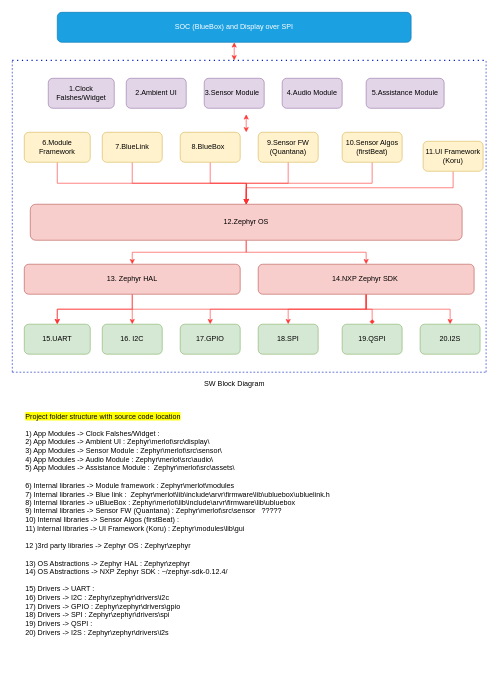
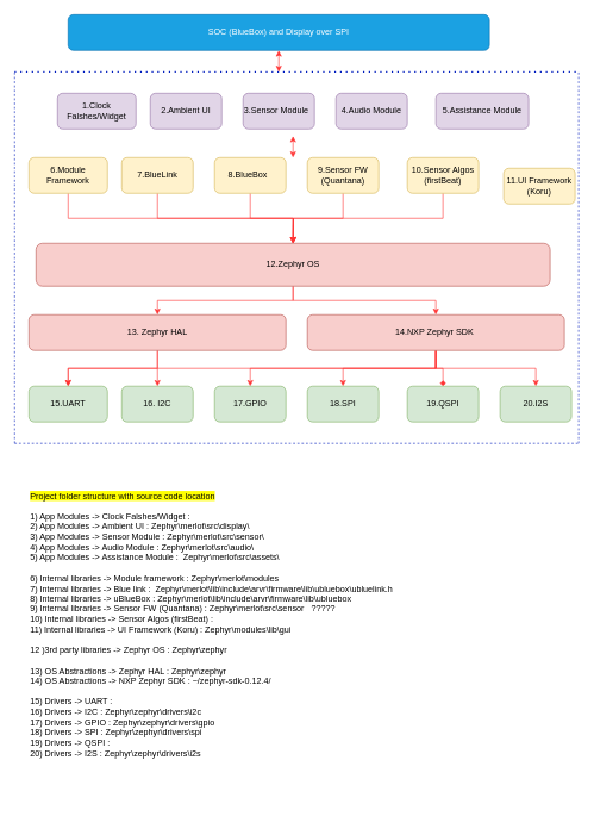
  <mxCell id="0" />
  <mxCell id="1" parent="0" />
  <mxCell id="2" style="edgeStyle=orthogonalEdgeStyle;rounded=0;orthogonalLoop=1;jettySize=auto;html=1;exitX=0.5;exitY=1;exitDx=0;exitDy=0;entryX=0.5;entryY=0;entryDx=0;entryDy=0;strokeColor=#FF3333;" edge="1" parent="1" source="3" target="16"><mxGeometry relative="1" as="geometry" /></mxCell>
  <mxCell id="3" value="6.Module Framework" style="rounded=1;whiteSpace=wrap;html=1;fillColor=#fff2cc;strokeColor=#d6b656;" vertex="1" parent="1"><mxGeometry x="40" y="220" width="110" height="50" as="geometry" /></mxCell>
  <mxCell id="4" style="edgeStyle=orthogonalEdgeStyle;rounded=0;orthogonalLoop=1;jettySize=auto;html=1;exitX=0.5;exitY=1;exitDx=0;exitDy=0;strokeColor=#FF3333;" edge="1" parent="1" source="5"><mxGeometry relative="1" as="geometry"><mxPoint x="410" y="340" as="targetPoint" /></mxGeometry></mxCell>
  <mxCell id="5" value="7.BlueLink" style="rounded=1;whiteSpace=wrap;html=1;fillColor=#fff2cc;strokeColor=#d6b656;" vertex="1" parent="1"><mxGeometry x="170" y="220" width="100" height="50" as="geometry" /></mxCell>
  <mxCell id="6" style="edgeStyle=orthogonalEdgeStyle;rounded=0;orthogonalLoop=1;jettySize=auto;html=1;exitX=0.5;exitY=1;exitDx=0;exitDy=0;entryX=0.5;entryY=0;entryDx=0;entryDy=0;strokeColor=#FF3333;" edge="1" parent="1" source="7" target="16"><mxGeometry relative="1" as="geometry" /></mxCell>
  <mxCell id="7" value="8.BlueBox&amp;nbsp;&amp;nbsp;" style="rounded=1;whiteSpace=wrap;html=1;fillColor=#fff2cc;strokeColor=#d6b656;" vertex="1" parent="1"><mxGeometry x="300" y="220" width="100" height="50" as="geometry" /></mxCell>
  <mxCell id="8" style="edgeStyle=orthogonalEdgeStyle;rounded=0;orthogonalLoop=1;jettySize=auto;html=1;exitX=0.5;exitY=1;exitDx=0;exitDy=0;strokeColor=#FF3333;" edge="1" parent="1" source="9"><mxGeometry relative="1" as="geometry"><mxPoint x="410" y="340" as="targetPoint" /></mxGeometry></mxCell>
  <mxCell id="9" value="9.&lt;span style=&quot;text-align: left&quot;&gt;Sensor FW (Quantana)&lt;/span&gt;" style="rounded=1;whiteSpace=wrap;html=1;fillColor=#fff2cc;strokeColor=#d6b656;" vertex="1" parent="1"><mxGeometry x="430" y="220" width="100" height="50" as="geometry" /></mxCell>
  <mxCell id="10" style="edgeStyle=orthogonalEdgeStyle;rounded=0;orthogonalLoop=1;jettySize=auto;html=1;exitX=0.5;exitY=1;exitDx=0;exitDy=0;strokeColor=#FF3333;" edge="1" parent="1" source="11"><mxGeometry relative="1" as="geometry"><mxPoint x="410" y="340" as="targetPoint" /></mxGeometry></mxCell>
  <mxCell id="11" value="&lt;div style=&quot;text-align: center&quot;&gt;&lt;span style=&quot;text-align: left&quot;&gt;10.Sensor Algos (firstBeat)&lt;/span&gt;&lt;/div&gt;" style="rounded=1;whiteSpace=wrap;html=1;fillColor=#fff2cc;strokeColor=#d6b656;" vertex="1" parent="1"><mxGeometry x="570" y="220" width="100" height="50" as="geometry" /></mxCell>
- <mxCell id="12" style="edgeStyle=orthogonalEdgeStyle;rounded=0;orthogonalLoop=1;jettySize=auto;html=1;exitX=0.5;exitY=1;exitDx=0;exitDy=0;entryX=0.5;entryY=0;entryDx=0;entryDy=0;strokeColor=#FF3333;" edge="1" parent="1" source="13" target="16"><mxGeometry relative="1" as="geometry" /></mxCell>
  <mxCell id="13" value="11.&lt;span style=&quot;text-align: left&quot;&gt;UI Framework (Koru)&lt;/span&gt;" style="rounded=1;whiteSpace=wrap;html=1;fillColor=#fff2cc;strokeColor=#d6b656;" vertex="1" parent="1"><mxGeometry x="705" y="235" width="100" height="50" as="geometry" /></mxCell>
  <mxCell id="14" style="edgeStyle=orthogonalEdgeStyle;rounded=0;orthogonalLoop=1;jettySize=auto;html=1;exitX=0.5;exitY=1;exitDx=0;exitDy=0;entryX=0.5;entryY=0;entryDx=0;entryDy=0;strokeColor=#FF3333;" edge="1" parent="1" source="16" target="19"><mxGeometry relative="1" as="geometry" /></mxCell>
  <mxCell id="15" style="edgeStyle=orthogonalEdgeStyle;rounded=0;orthogonalLoop=1;jettySize=auto;html=1;entryX=0.5;entryY=0;entryDx=0;entryDy=0;strokeColor=#FF3333;" edge="1" parent="1" source="16" target="25"><mxGeometry relative="1" as="geometry" /></mxCell>
  <mxCell id="16" value="&lt;span style=&quot;text-align: left&quot;&gt;12.Zephyr OS&lt;/span&gt;" style="rounded=1;whiteSpace=wrap;html=1;fillColor=#f8cecc;strokeColor=#b85450;" vertex="1" parent="1"><mxGeometry x="50" y="340" width="720" height="60" as="geometry" /></mxCell>
  <mxCell id="17" style="edgeStyle=orthogonalEdgeStyle;rounded=0;orthogonalLoop=1;jettySize=auto;html=1;exitX=0.5;exitY=1;exitDx=0;exitDy=0;entryX=0.5;entryY=0;entryDx=0;entryDy=0;strokeColor=#FF3333;" edge="1" parent="1" source="19" target="26"><mxGeometry relative="1" as="geometry" /></mxCell>
  <mxCell id="18" style="edgeStyle=orthogonalEdgeStyle;rounded=0;orthogonalLoop=1;jettySize=auto;html=1;exitX=0.5;exitY=1;exitDx=0;exitDy=0;entryX=0.5;entryY=0;entryDx=0;entryDy=0;strokeColor=#FF3333;" edge="1" parent="1" source="19" target="27"><mxGeometry relative="1" as="geometry" /></mxCell>
  <mxCell id="19" value="13.&lt;span style=&quot;text-align: left&quot;&gt;&amp;nbsp;Zephyr HAL&lt;/span&gt;" style="rounded=1;whiteSpace=wrap;html=1;fillColor=#f8cecc;strokeColor=#b85450;" vertex="1" parent="1"><mxGeometry x="40" y="440" width="360" height="50" as="geometry" /></mxCell>
  <mxCell id="20" style="edgeStyle=orthogonalEdgeStyle;rounded=0;orthogonalLoop=1;jettySize=auto;html=1;exitX=0.5;exitY=1;exitDx=0;exitDy=0;entryX=0.5;entryY=0;entryDx=0;entryDy=0;strokeColor=#FF3333;" edge="1" parent="1" source="25" target="26"><mxGeometry relative="1" as="geometry" /></mxCell>
  <mxCell id="21" style="edgeStyle=orthogonalEdgeStyle;rounded=0;orthogonalLoop=1;jettySize=auto;html=1;exitX=0.5;exitY=1;exitDx=0;exitDy=0;entryX=0.5;entryY=0;entryDx=0;entryDy=0;strokeColor=#FF3333;" edge="1" parent="1" source="25" target="28"><mxGeometry relative="1" as="geometry" /></mxCell>
  <mxCell id="22" style="edgeStyle=orthogonalEdgeStyle;rounded=0;orthogonalLoop=1;jettySize=auto;html=1;exitX=0.5;exitY=1;exitDx=0;exitDy=0;entryX=0.5;entryY=0;entryDx=0;entryDy=0;strokeColor=#FF3333;" edge="1" parent="1" source="25" target="29"><mxGeometry relative="1" as="geometry" /></mxCell>
  <mxCell id="23" style="edgeStyle=orthogonalEdgeStyle;rounded=0;orthogonalLoop=1;jettySize=auto;html=1;exitX=0.5;exitY=1;exitDx=0;exitDy=0;entryX=0.5;entryY=0;entryDx=0;entryDy=0;strokeColor=#FF3333;endArrow=diamond;" edge="1" parent="1" source="25" target="30"><mxGeometry relative="1" as="geometry" /></mxCell>
  <mxCell id="24" style="edgeStyle=orthogonalEdgeStyle;rounded=0;orthogonalLoop=1;jettySize=auto;html=1;exitX=0.5;exitY=1;exitDx=0;exitDy=0;strokeColor=#FF3333;" edge="1" parent="1" source="25" target="31"><mxGeometry relative="1" as="geometry" /></mxCell>
  <mxCell id="25" value="14.&lt;span style=&quot;text-align: left&quot;&gt;NXP Zephyr SDK&amp;nbsp;&lt;/span&gt;" style="rounded=1;whiteSpace=wrap;html=1;fillColor=#f8cecc;strokeColor=#b85450;" vertex="1" parent="1"><mxGeometry x="430" y="440" width="360" height="50" as="geometry" /></mxCell>
  <mxCell id="26" value="15.&lt;span style=&quot;text-align: left&quot;&gt;UART&lt;/span&gt;" style="rounded=1;whiteSpace=wrap;html=1;fillColor=#d5e8d4;strokeColor=#82b366;" vertex="1" parent="1"><mxGeometry x="40" y="540" width="110" height="50" as="geometry" /></mxCell>
  <mxCell id="27" value="16.&lt;span style=&quot;text-align: left&quot;&gt;&amp;nbsp;I2C&lt;/span&gt;" style="rounded=1;whiteSpace=wrap;html=1;fillColor=#d5e8d4;strokeColor=#82b366;" vertex="1" parent="1"><mxGeometry x="170" y="540" width="100" height="50" as="geometry" /></mxCell>
  <mxCell id="28" value="17.&lt;span style=&quot;text-align: left&quot;&gt;GPIO&lt;/span&gt;" style="rounded=1;whiteSpace=wrap;html=1;fillColor=#d5e8d4;strokeColor=#82b366;" vertex="1" parent="1"><mxGeometry x="300" y="540" width="100" height="50" as="geometry" /></mxCell>
  <mxCell id="29" value="18.&lt;span style=&quot;text-align: left&quot;&gt;SPI&lt;/span&gt;" style="rounded=1;whiteSpace=wrap;html=1;fillColor=#d5e8d4;strokeColor=#82b366;" vertex="1" parent="1"><mxGeometry x="430" y="540" width="100" height="50" as="geometry" /></mxCell>
  <mxCell id="30" value="19.&lt;span style=&quot;text-align: left&quot;&gt;QSPI&lt;/span&gt;" style="rounded=1;whiteSpace=wrap;html=1;fillColor=#d5e8d4;strokeColor=#82b366;" vertex="1" parent="1"><mxGeometry x="570" y="540" width="100" height="50" as="geometry" /></mxCell>
  <mxCell id="31" value="20.&lt;span style=&quot;text-align: left&quot;&gt;I2S&lt;/span&gt;" style="rounded=1;whiteSpace=wrap;html=1;fillColor=#d5e8d4;strokeColor=#82b366;" vertex="1" parent="1"><mxGeometry x="700" y="540" width="100" height="50" as="geometry" /></mxCell>
  <mxCell id="32" value="&lt;span style=&quot;background-color: rgb(255 , 255 , 0)&quot;&gt;Project folder structure with source code location&lt;/span&gt;&lt;br&gt;&amp;nbsp;&lt;br&gt;1) App Modules -&amp;gt; Clock Falshes/Widget :&amp;nbsp;&lt;br&gt;2) App Modules -&amp;gt; Ambient UI : Zephyr\merlot\src\display\&lt;br&gt;3) App Modules -&amp;gt; Sensor Module : Zephyr\merlot\src\sensor\&lt;br&gt;4) App Modules -&amp;gt; Audio Module : Zephyr\merlot\src\audio\&lt;br&gt;5) App Modules -&amp;gt; Assistance Module :&amp;nbsp; Zephyr\merlot\src\assets\&lt;br&gt;&amp;nbsp;&lt;br&gt;6) Internal libraries -&amp;gt; Module framework : Zephyr\merlot\modules&lt;br&gt;7) Internal libraries -&amp;gt; Blue link :&amp;nbsp; Zephyr\merlot\lib\include\arvr\firmware\lib\ubluebox\ubluelink.h&lt;br&gt;8) Internal libraries -&amp;gt; uBlueBox : Zephyr\merlot\lib\include\arvr\firmware\lib\ubluebox&lt;br&gt;9) Internal libraries -&amp;gt; Sensor FW (Quantana) : Zephyr\merlot\src\sensor&amp;nbsp; &amp;nbsp;?????&lt;br&gt;10) Internal libraries -&amp;gt; Sensor Algos (firstBeat) :&lt;br&gt;11) Internal libraries -&amp;gt; UI Framework (Koru) : Zephyr\modules\lib\gui&lt;br&gt;&amp;nbsp;&lt;br&gt;12 )3rd party libraries -&amp;gt; Zephyr OS : Zephyr\zephyr&lt;br&gt;&amp;nbsp;&lt;br&gt;13) OS Abstractions -&amp;gt; Zephyr HAL : Zephyr\zephyr&lt;br&gt;14) OS Abstractions -&amp;gt; NXP Zephyr SDK :&amp;nbsp;~/zephyr-sdk-0.12.4/&lt;br&gt;&amp;nbsp;&lt;br&gt;15) Drivers -&amp;gt; UART :&lt;br&gt;16) Drivers -&amp;gt; I2C : Zephyr\zephyr\drivers\i2c&lt;br&gt;17) Drivers -&amp;gt; GPIO : Zephyr\zephyr\drivers\gpio&lt;br&gt;18) Drivers -&amp;gt; SPI : Zephyr\zephyr\drivers\spi&lt;br&gt;19) Drivers -&amp;gt; QSPI :&amp;nbsp;&lt;br&gt;20) Drivers -&amp;gt; I2S : Zephyr\zephyr\drivers\i2s" style="text;whiteSpace=wrap;html=1;" vertex="1" parent="1"><mxGeometry x="40" y="680" width="550" height="440" as="geometry" /></mxCell>
  <mxCell id="33" value="1.&lt;span style=&quot;text-align: left&quot;&gt;Clock Falshes/Widget&lt;/span&gt;" style="rounded=1;whiteSpace=wrap;html=1;fillColor=#e1d5e7;strokeColor=#9673a6;" vertex="1" parent="1"><mxGeometry x="80" y="130" width="110" height="50" as="geometry" /></mxCell>
  <mxCell id="34" value="2.&lt;span style=&quot;text-align: left&quot;&gt;Ambient UI&lt;/span&gt;" style="rounded=1;whiteSpace=wrap;html=1;fillColor=#e1d5e7;strokeColor=#9673a6;" vertex="1" parent="1"><mxGeometry x="210" y="130" width="100" height="50" as="geometry" /></mxCell>
  <mxCell id="35" value="3.&lt;span style=&quot;text-align: left&quot;&gt;Sensor Module&lt;/span&gt;&amp;nbsp;&amp;nbsp;" style="rounded=1;whiteSpace=wrap;html=1;fillColor=#e1d5e7;strokeColor=#9673a6;" vertex="1" parent="1"><mxGeometry x="340" y="130" width="100" height="50" as="geometry" /></mxCell>
  <mxCell id="36" value="4.&lt;span style=&quot;text-align: left&quot;&gt;Audio Module&lt;/span&gt;" style="rounded=1;whiteSpace=wrap;html=1;fillColor=#e1d5e7;strokeColor=#9673a6;" vertex="1" parent="1"><mxGeometry x="470" y="130" width="100" height="50" as="geometry" /></mxCell>
  <mxCell id="37" value="5.&lt;span style=&quot;text-align: left&quot;&gt;Assistance Module&lt;/span&gt;" style="rounded=1;whiteSpace=wrap;html=1;fillColor=#e1d5e7;strokeColor=#9673a6;" vertex="1" parent="1"><mxGeometry x="610" y="130" width="130" height="50" as="geometry" /></mxCell>
  <mxCell id="38" value="SOC (BlueBox) and Display over SPI" style="rounded=1;whiteSpace=wrap;html=1;fillColor=#1ba1e2;strokeColor=#006EAF;fontColor=#ffffff;" vertex="1" parent="1"><mxGeometry x="95" width="590" height="50" as="geometry" y="20" /></mxCell>
  <mxCell id="39" value="" style="endArrow=none;dashed=1;html=1;dashPattern=1 3;strokeWidth=2;fillColor=#0050ef;strokeColor=#001DBC;" edge="1" parent="1"><mxGeometry width="50" height="50" relative="1" as="geometry"><mxPoint x="20" y="100" as="sourcePoint" /><mxPoint x="810" y="100" as="targetPoint" /></mxGeometry></mxCell>
  <mxCell id="40" value="" style="endArrow=none;dashed=1;html=1;strokeColor=#001DBC;fillColor=#0050ef;" edge="1" parent="1"><mxGeometry width="50" height="50" relative="1" as="geometry"><mxPoint x="20" y="620" as="sourcePoint" /><mxPoint x="20" y="100" as="targetPoint" /></mxGeometry></mxCell>
  <mxCell id="41" value="" style="endArrow=none;dashed=1;html=1;strokeColor=#001DBC;fillColor=#0050ef;" edge="1" parent="1"><mxGeometry width="50" height="50" relative="1" as="geometry"><mxPoint x="20" y="620" as="sourcePoint" /><mxPoint x="810" y="620" as="targetPoint" /></mxGeometry></mxCell>
  <mxCell id="42" value="" style="endArrow=none;dashed=1;html=1;strokeColor=#001DBC;fillColor=#0050ef;" edge="1" parent="1"><mxGeometry width="50" height="50" relative="1" as="geometry"><mxPoint x="810" y="620" as="sourcePoint" /><mxPoint x="810" y="100" as="targetPoint" /></mxGeometry></mxCell>
  <mxCell id="43" value="" style="endArrow=classic;startArrow=classic;html=1;strokeColor=#FF3333;entryX=0.5;entryY=1;entryDx=0;entryDy=0;" edge="1" parent="1" target="38"><mxGeometry width="50" height="50" relative="1" as="geometry"><mxPoint x="390" y="100" as="sourcePoint" /><mxPoint x="400" y="310" as="targetPoint" /></mxGeometry></mxCell>
  <mxCell id="44" value="" style="endArrow=classic;startArrow=classic;html=1;strokeColor=#FF3333;" edge="1" parent="1"><mxGeometry width="50" height="50" relative="1" as="geometry"><mxPoint x="410" y="220" as="sourcePoint" /><mxPoint x="410" y="190" as="targetPoint" /></mxGeometry></mxCell>
- <mxCell id="45" value="SW Block Diagram" style="text;html=1;align=center;verticalAlign=middle;resizable=0;points=[];autosize=1;strokeColor=none;" vertex="1" parent="1"><mxGeometry x="330" y="630" width="120" height="20" as="geometry" /></mxCell>
